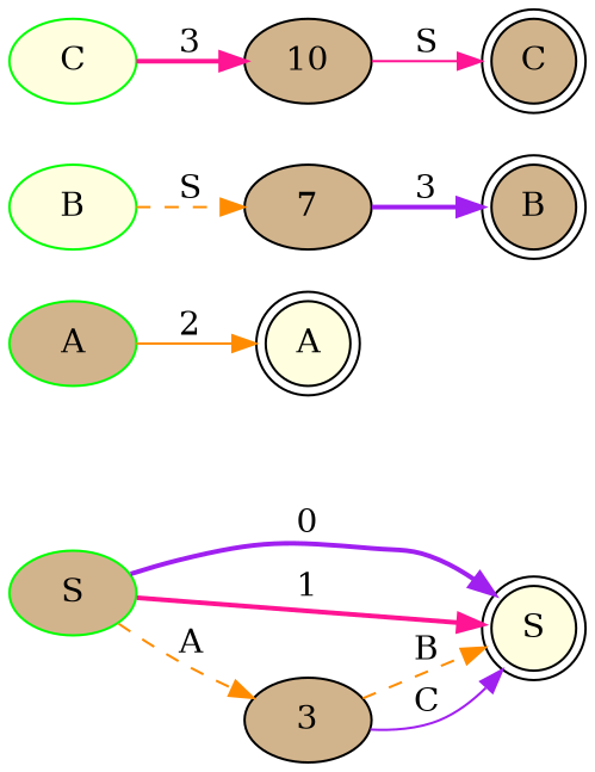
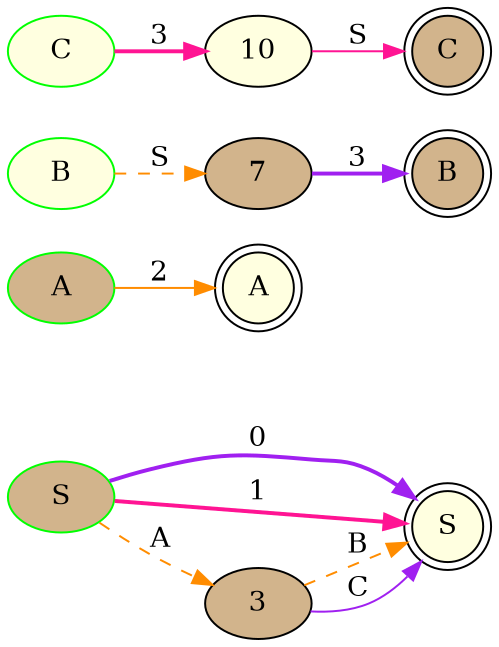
  digraph {
    rankdir=LR
    node [fillcolor=tan style=filled]
    edge [color=darkorange style=bold]
    n1 [color=green label=S]
    n2 [fillcolor=lightyellow label=S shape=doublecircle]
    3
    n4 [color=green label=A]
    n5 [fillcolor=lightyellow label=A shape=doublecircle]
    n6 [color=green fillcolor=lightyellow label=B]
    7
    n8 [label=B shape=doublecircle]
    n9 [color=green fillcolor=lightyellow label=C]
-   10
+   10 [fillcolor=lightyellow]
    n11 [label=C shape=doublecircle]
    n1 -> n2 [color=purple label=0]
    n1 -> n2 [color=deeppink label=1]
    n1 -> 3 [label=A style=dashed]
    3 -> n2 [label=B style=dashed]
    3 -> n2 [color=purple label=C style=solid]
    n4 -> n5 [label=2 style=solid]
    n6 -> 7 [label=S style=dashed]
    7 -> n8 [color=purple label=3]
    n9 -> 10 [color=deeppink label=3]
    10 -> n11 [color=deeppink label=S style=solid]
  }
